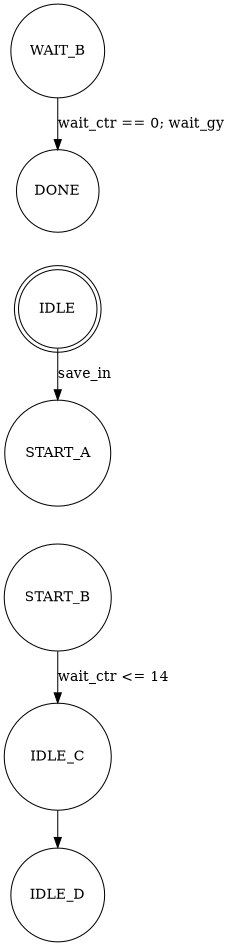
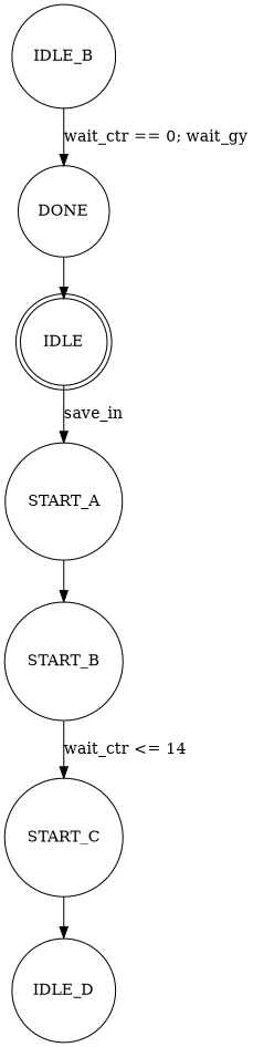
  digraph {
    node [shape=circle]
    IDLE [shape=doublecircle]
    START_A
    START_B
-   START_C [label=IDLE_C]
+   START_C
    n5 [label=IDLE_D]
-   WAIT_B
+   WAIT_B [label=IDLE_B]
    DONE
    IDLE -> START_A [label=save_in]
+   START_A -> START_B
    START_B -> START_C [label="wait_ctr <= 14"]
    START_C -> n5
    WAIT_B -> DONE [label="wait_ctr == 0; wait_gy"]
+   DONE -> IDLE
  }
